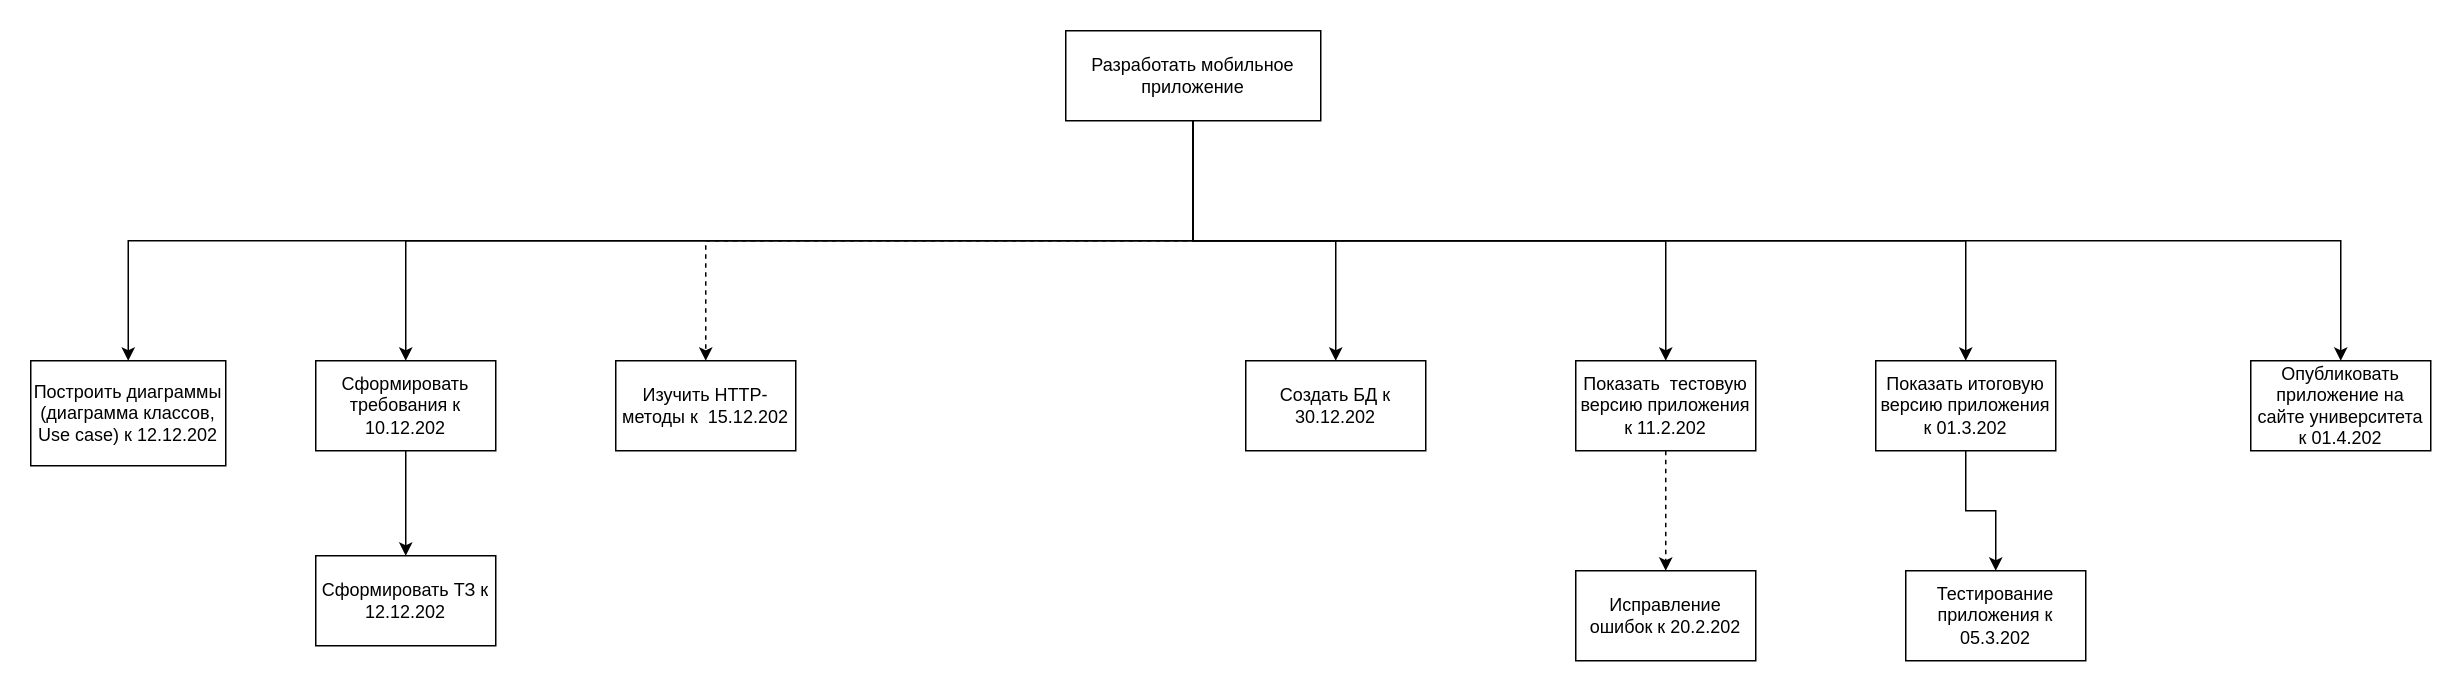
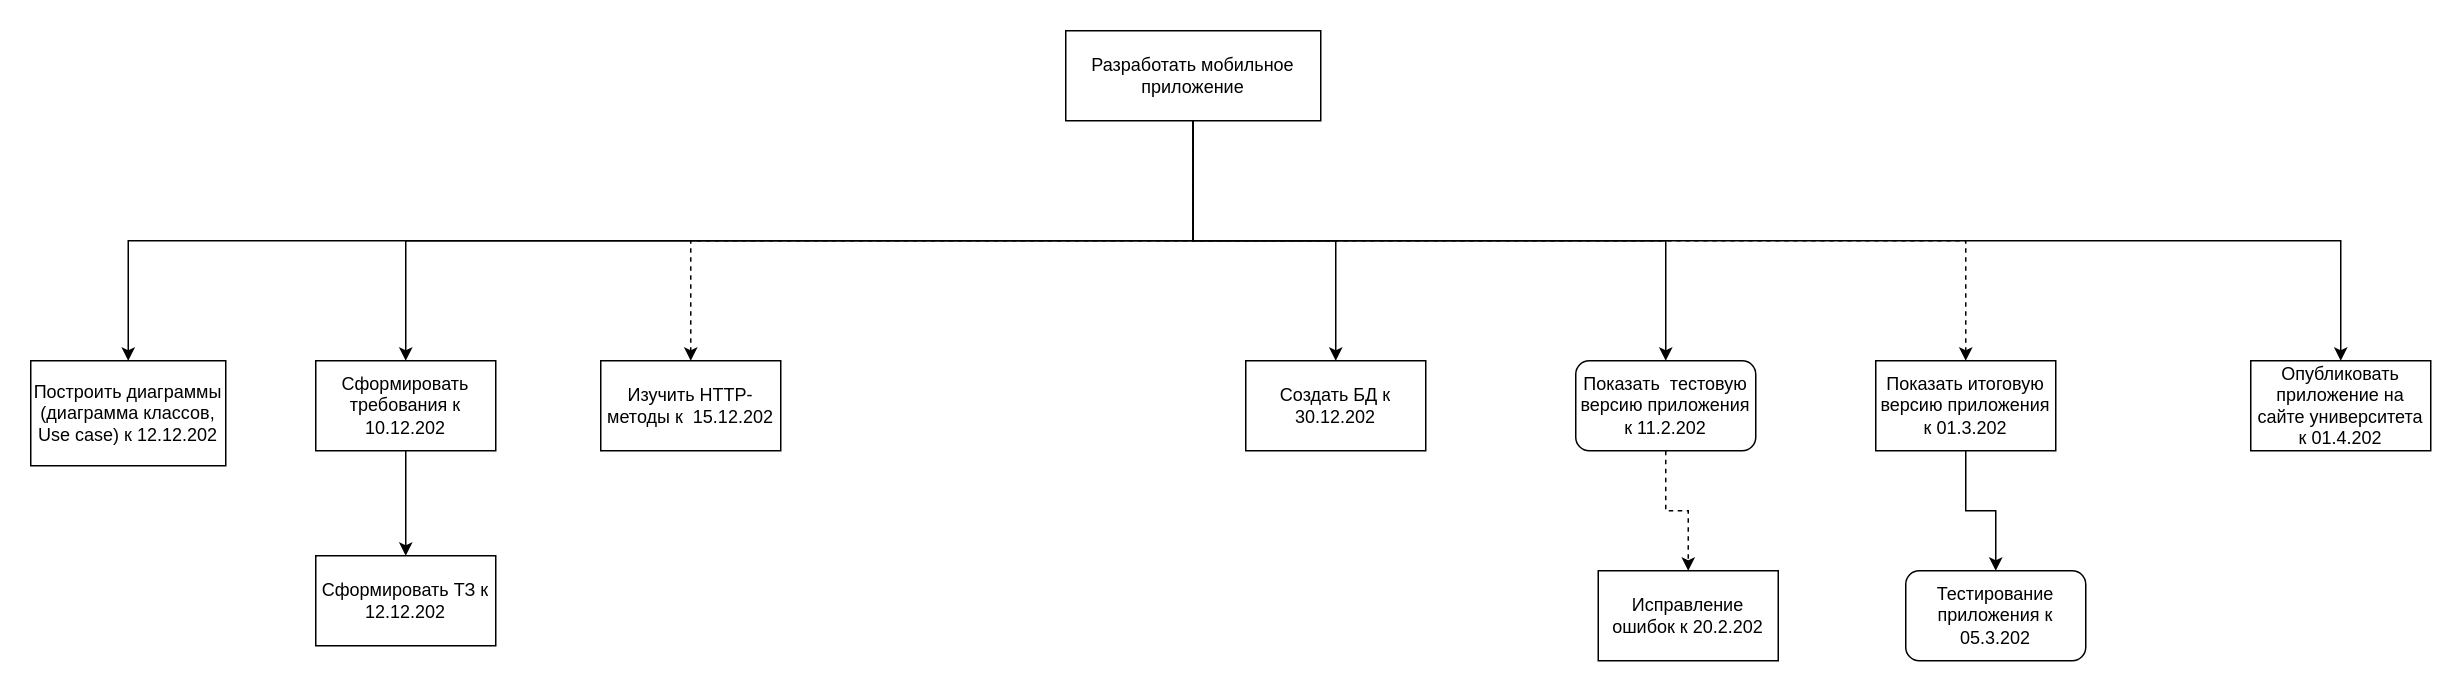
  <mxCell id="0" />
  <mxCell id="1" parent="0" />
  <mxCell id="2" style="edgeStyle=orthogonalEdgeStyle;rounded=0;orthogonalLoop=1;jettySize=auto;html=1;exitX=0.5;exitY=1;exitDx=0;exitDy=0;entryX=0.5;entryY=0;entryDx=0;entryDy=0;" edge="1" parent="1" source="9" target="11"><mxGeometry relative="1" as="geometry" /></mxCell>
  <mxCell id="3" style="edgeStyle=orthogonalEdgeStyle;rounded=0;orthogonalLoop=1;jettySize=auto;html=1;exitX=0.5;exitY=1;exitDx=0;exitDy=0;entryX=0.5;entryY=0;entryDx=0;entryDy=0;" edge="1" parent="1" source="9" target="13"><mxGeometry relative="1" as="geometry" /></mxCell>
  <mxCell id="4" style="edgeStyle=orthogonalEdgeStyle;rounded=0;orthogonalLoop=1;jettySize=auto;html=1;exitX=0.5;exitY=1;exitDx=0;exitDy=0;entryX=0.5;entryY=0;entryDx=0;entryDy=0;dashed=1;" edge="1" parent="1" source="9" target="14"><mxGeometry relative="1" as="geometry" /></mxCell>
  <mxCell id="5" style="edgeStyle=orthogonalEdgeStyle;rounded=0;orthogonalLoop=1;jettySize=auto;html=1;exitX=0.5;exitY=1;exitDx=0;exitDy=0;entryX=0.5;entryY=0;entryDx=0;entryDy=0;" edge="1" parent="1" source="9" target="15"><mxGeometry relative="1" as="geometry" /></mxCell>
  <mxCell id="6" style="edgeStyle=orthogonalEdgeStyle;rounded=0;orthogonalLoop=1;jettySize=auto;html=1;exitX=0.5;exitY=1;exitDx=0;exitDy=0;entryX=0.5;entryY=0;entryDx=0;entryDy=0;" edge="1" parent="1" source="9" target="17"><mxGeometry relative="1" as="geometry" /></mxCell>
- <mxCell id="7" style="edgeStyle=orthogonalEdgeStyle;rounded=0;orthogonalLoop=1;jettySize=auto;html=1;exitX=0.5;exitY=1;exitDx=0;exitDy=0;entryX=0.5;entryY=0;entryDx=0;entryDy=0;" edge="1" parent="1" source="9" target="20"><mxGeometry relative="1" as="geometry" /></mxCell>
+ <mxCell id="7" style="edgeStyle=orthogonalEdgeStyle;rounded=0;orthogonalLoop=1;jettySize=auto;html=1;exitX=0.5;exitY=1;exitDx=0;exitDy=0;entryX=0.5;entryY=0;entryDx=0;entryDy=0;dashed=1;" edge="1" parent="1" source="9" target="20"><mxGeometry relative="1" as="geometry" /></mxCell>
  <mxCell id="8" style="edgeStyle=orthogonalEdgeStyle;rounded=0;orthogonalLoop=1;jettySize=auto;html=1;exitX=0.5;exitY=1;exitDx=0;exitDy=0;entryX=0.5;entryY=0;entryDx=0;entryDy=0;" edge="1" parent="1" source="9" target="22"><mxGeometry relative="1" as="geometry" /></mxCell>
  <mxCell id="9" value="Разработать мобильное приложение" style="rounded=0;whiteSpace=wrap;html=1;" vertex="1" parent="1"><mxGeometry x="710" y="20" width="170" height="60" as="geometry" /></mxCell>
  <mxCell id="10" value="Сформировать ТЗ к 12.12.202" style="rounded=0;whiteSpace=wrap;html=1;" vertex="1" parent="1"><mxGeometry x="210" y="370" width="120" height="60" as="geometry" /></mxCell>
  <mxCell id="11" value="Построить диаграммы (диаграмма классов, Use case) к 12.12.202" style="rounded=0;whiteSpace=wrap;html=1;" vertex="1" parent="1"><mxGeometry x="20" y="240" width="130" height="70" as="geometry" /></mxCell>
  <mxCell id="12" style="edgeStyle=orthogonalEdgeStyle;rounded=0;orthogonalLoop=1;jettySize=auto;html=1;exitX=0.5;exitY=1;exitDx=0;exitDy=0;entryX=0.5;entryY=0;entryDx=0;entryDy=0;" edge="1" parent="1" source="13" target="10"><mxGeometry relative="1" as="geometry" /></mxCell>
  <mxCell id="13" value="Сформировать требования к 10.12.202" style="rounded=0;whiteSpace=wrap;html=1;" vertex="1" parent="1"><mxGeometry x="210" y="240" width="120" height="60" as="geometry" /></mxCell>
- <mxCell id="14" value="Изучить HTTP-методы к&amp;nbsp; 15.12.202" style="rounded=0;whiteSpace=wrap;html=1;" vertex="1" parent="1"><mxGeometry x="410" y="240" width="120" height="60" as="geometry" /></mxCell>
+ <mxCell id="14" value="Изучить HTTP-методы к&amp;nbsp; 15.12.202" style="rounded=0;whiteSpace=wrap;html=1;" vertex="1" parent="1"><mxGeometry x="400" y="240" width="120" height="60" as="geometry" /></mxCell>
  <mxCell id="15" value="Создать БД к 30.12.202" style="rounded=0;whiteSpace=wrap;html=1;" vertex="1" parent="1"><mxGeometry x="830" y="240" width="120" height="60" as="geometry" /></mxCell>
  <mxCell id="16" style="edgeStyle=orthogonalEdgeStyle;rounded=0;orthogonalLoop=1;jettySize=auto;html=1;exitX=0.5;exitY=1;exitDx=0;exitDy=0;entryX=0.5;entryY=0;entryDx=0;entryDy=0;dashed=1;" edge="1" parent="1" source="17" target="18"><mxGeometry relative="1" as="geometry" /></mxCell>
- <mxCell id="17" value="Показать&amp;nbsp; тестовую версию приложения к 11.2.202" style="rounded=0;whiteSpace=wrap;html=1;" vertex="1" parent="1"><mxGeometry x="1050" y="240" width="120" height="60" as="geometry" /></mxCell>
- <mxCell id="18" value="Исправление ошибок к 20.2.202" style="rounded=0;whiteSpace=wrap;html=1;" vertex="1" parent="1"><mxGeometry x="1050" y="380" width="120" height="60" as="geometry" /></mxCell>
+ <mxCell id="17" value="Показать&amp;nbsp; тестовую версию приложения к 11.2.202" style="whiteSpace=wrap;html=1;rounded=1;" vertex="1" parent="1"><mxGeometry x="1050" y="240" width="120" height="60" as="geometry" /></mxCell>
+ <mxCell id="18" value="Исправление ошибок к 20.2.202" style="rounded=0;whiteSpace=wrap;html=1;" vertex="1" parent="1"><mxGeometry x="1065" y="380" width="120" height="60" as="geometry" /></mxCell>
  <mxCell id="19" style="edgeStyle=orthogonalEdgeStyle;rounded=0;orthogonalLoop=1;jettySize=auto;html=1;exitX=0.5;exitY=1;exitDx=0;exitDy=0;entryX=0.5;entryY=0;entryDx=0;entryDy=0;" edge="1" parent="1" source="20" target="21"><mxGeometry relative="1" as="geometry" /></mxCell>
  <mxCell id="20" value="Показать итоговую версию приложения к 01.3.202" style="rounded=0;whiteSpace=wrap;html=1;" vertex="1" parent="1"><mxGeometry x="1250" y="240" width="120" height="60" as="geometry" /></mxCell>
- <mxCell id="21" value="Тестирование приложения к 05.3.202" style="rounded=0;whiteSpace=wrap;html=1;" vertex="1" parent="1"><mxGeometry x="1270" y="380" width="120" height="60" as="geometry" /></mxCell>
+ <mxCell id="21" value="Тестирование приложения к 05.3.202" style="whiteSpace=wrap;html=1;rounded=1;" vertex="1" parent="1"><mxGeometry x="1270" y="380" width="120" height="60" as="geometry" /></mxCell>
  <mxCell id="22" value="Опубликовать приложение на сайте университета к 01.4.202" style="rounded=0;whiteSpace=wrap;html=1;" vertex="1" parent="1"><mxGeometry x="1500" y="240" width="120" height="60" as="geometry" /></mxCell>
